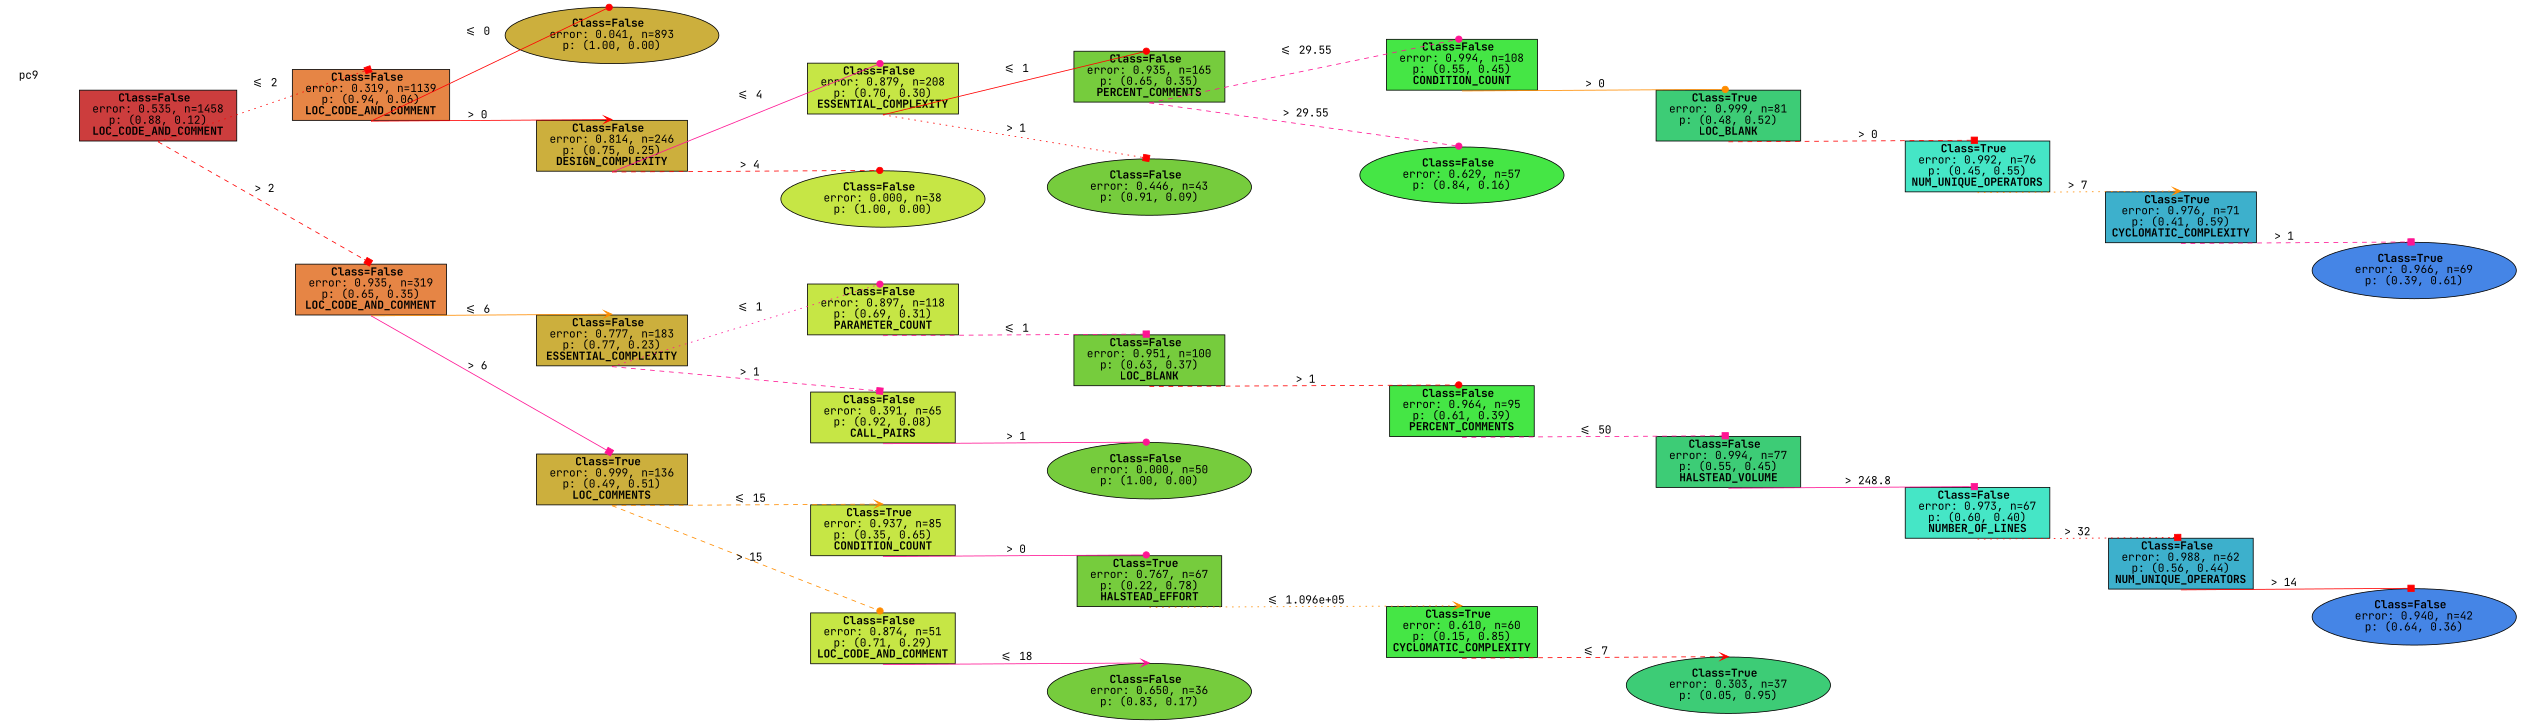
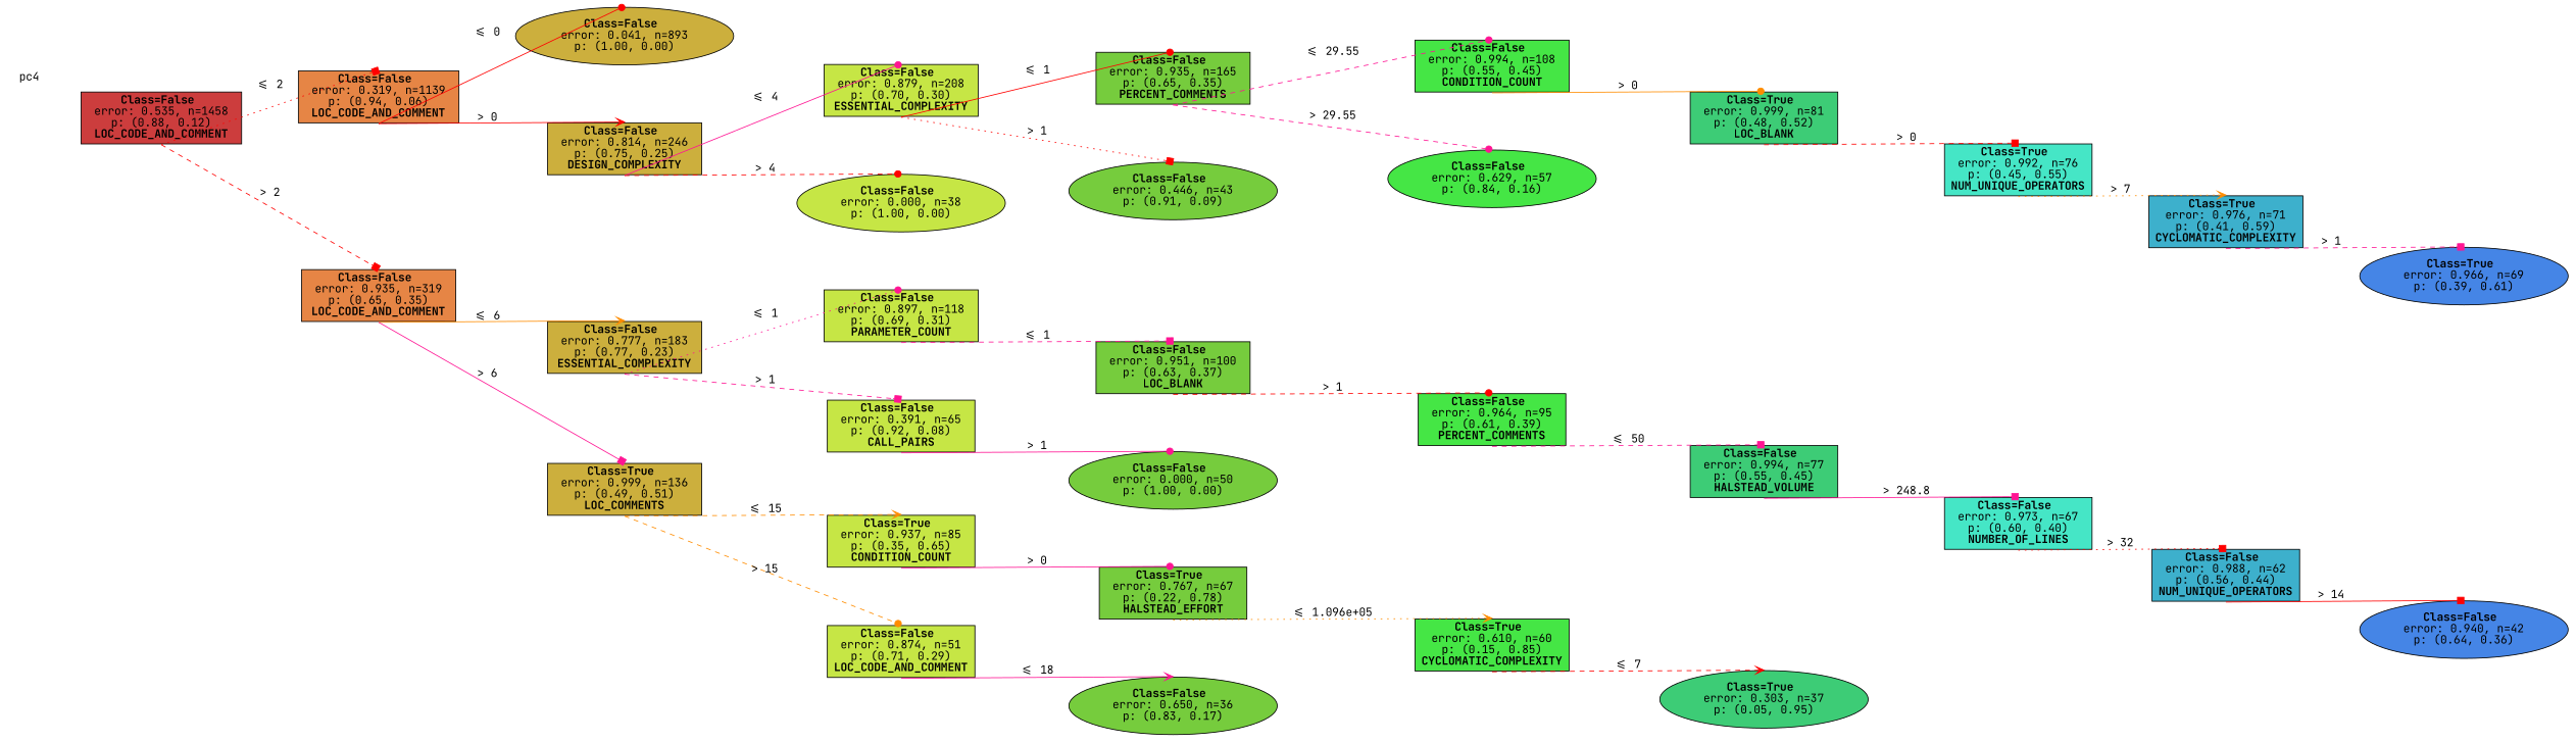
  digraph {
    nodesep=1
    ranksep=0.5
    splines=false
    rankdir=LR
    fontname="JetBrains Mono"
    node [color=black fillcolor="0.200 0.7 0.900" fontname="JetBrains Mono" shape=rect style=filled]
    edge [fontname="JetBrains Mono" headport=n style=dashed tailport=s color=deeppink arrowhead=box]
-   n1 [fillcolor=white label=pc9 shape=plaintext]
+   n1 [fillcolor=white label=pc4 shape=plaintext]
    n2 [fillcolor="0.000 0.7 0.800" label=<<b> Class=False </b> <br/> error: 0.535, n=1458 <br/> p: (0.88, 0.12) <br/><b>LOC_CODE_AND_COMMENT</b>>]
    n3 [fillcolor="0.067 0.7 0.900" label=<<b> Class=False </b> <br/> error: 0.319, n=1139 <br/> p: (0.94, 0.06) <br/><b>LOC_CODE_AND_COMMENT</b>>]
    n4 [fillcolor="0.067 0.7 0.900" label=<<b> Class=False </b> <br/> error: 0.935, n=319 <br/> p: (0.65, 0.35) <br/><b>LOC_CODE_AND_COMMENT</b>>]
    n5 [fillcolor="0.133 0.7 0.800" label=<<b> Class=False </b> <br/> error: 0.041, n=893 <br/> p: (1.00, 0.00) > shape=oval]
    n6 [fillcolor="0.133 0.7 0.800" label=<<b> Class=False </b> <br/> error: 0.814, n=246 <br/> p: (0.75, 0.25) <br/><b>DESIGN_COMPLEXITY</b>>]
    n7 [label=<<b> Class=False </b> <br/> error: 0.879, n=208 <br/> p: (0.70, 0.30) <br/><b>ESSENTIAL_COMPLEXITY</b>>]
    n8 [label=<<b> Class=False </b> <br/> error: 0.000, n=38 <br/> p: (1.00, 0.00) > shape=oval]
    n9 [fillcolor="0.267 0.7 0.800" label=<<b> Class=False </b> <br/> error: 0.935, n=165 <br/> p: (0.65, 0.35) <br/><b>PERCENT_COMMENTS</b>>]
    n10 [fillcolor="0.267 0.7 0.800" label=<<b> Class=False </b> <br/> error: 0.446, n=43 <br/> p: (0.91, 0.09) > shape=oval]
    n11 [fillcolor="0.333 0.7 0.900" label=<<b> Class=False </b> <br/> error: 0.994, n=108 <br/> p: (0.55, 0.45) <br/><b>CONDITION_COUNT</b>>]
    n12 [fillcolor="0.333 0.7 0.900" label=<<b> Class=False </b> <br/> error: 0.629, n=57 <br/> p: (0.84, 0.16) > shape=oval]
    n13 [fillcolor="0.400 0.7 0.800" label=<<b> Class=True </b> <br/> error: 0.999, n=81 <br/> p: (0.48, 0.52) <br/><b>LOC_BLANK</b>>]
    n14 [fillcolor="0.467 0.7 0.900" label=<<b> Class=True </b> <br/> error: 0.992, n=76 <br/> p: (0.45, 0.55) <br/><b>NUM_UNIQUE_OPERATORS</b>>]
    n15 [fillcolor="0.533 0.7 0.800" label=<<b> Class=True </b> <br/> error: 0.976, n=71 <br/> p: (0.41, 0.59) <br/><b>CYCLOMATIC_COMPLEXITY</b>>]
    n16 [fillcolor="0.600 0.7 0.900" label=<<b> Class=True </b> <br/> error: 0.966, n=69 <br/> p: (0.39, 0.61) > shape=oval]
    n17 [fillcolor="0.133 0.7 0.800" label=<<b> Class=False </b> <br/> error: 0.777, n=183 <br/> p: (0.77, 0.23) <br/><b>ESSENTIAL_COMPLEXITY</b>>]
    n18 [fillcolor="0.133 0.7 0.800" label=<<b> Class=True </b> <br/> error: 0.999, n=136 <br/> p: (0.49, 0.51) <br/><b>LOC_COMMENTS</b>>]
    n19 [label=<<b> Class=False </b> <br/> error: 0.897, n=118 <br/> p: (0.69, 0.31) <br/><b>PARAMETER_COUNT</b>>]
    n20 [label=<<b> Class=False </b> <br/> error: 0.391, n=65 <br/> p: (0.92, 0.08) <br/><b>CALL_PAIRS</b>>]
    n21 [fillcolor="0.267 0.7 0.800" label=<<b> Class=False </b> <br/> error: 0.951, n=100 <br/> p: (0.63, 0.37) <br/><b>LOC_BLANK</b>>]
    n22 [fillcolor="0.333 0.7 0.900" label=<<b> Class=False </b> <br/> error: 0.964, n=95 <br/> p: (0.61, 0.39) <br/><b>PERCENT_COMMENTS</b>>]
    n23 [fillcolor="0.400 0.7 0.800" label=<<b> Class=False </b> <br/> error: 0.994, n=77 <br/> p: (0.55, 0.45) <br/><b>HALSTEAD_VOLUME</b>>]
    n24 [fillcolor="0.467 0.7 0.900" label=<<b> Class=False </b> <br/> error: 0.973, n=67 <br/> p: (0.60, 0.40) <br/><b>NUMBER_OF_LINES</b>>]
    n25 [fillcolor="0.533 0.7 0.800" label=<<b> Class=False </b> <br/> error: 0.988, n=62 <br/> p: (0.56, 0.44) <br/><b>NUM_UNIQUE_OPERATORS</b>>]
    n26 [fillcolor="0.600 0.7 0.900" label=<<b> Class=False </b> <br/> error: 0.940, n=42 <br/> p: (0.64, 0.36) > shape=oval]
    n27 [fillcolor="0.267 0.7 0.800" label=<<b> Class=False </b> <br/> error: 0.000, n=50 <br/> p: (1.00, 0.00) > shape=oval]
    n28 [label=<<b> Class=True </b> <br/> error: 0.937, n=85 <br/> p: (0.35, 0.65) <br/><b>CONDITION_COUNT</b>>]
    n29 [label=<<b> Class=False </b> <br/> error: 0.874, n=51 <br/> p: (0.71, 0.29) <br/><b>LOC_CODE_AND_COMMENT</b>>]
    n30 [fillcolor="0.267 0.7 0.800" label=<<b> Class=True </b> <br/> error: 0.767, n=67 <br/> p: (0.22, 0.78) <br/><b>HALSTEAD_EFFORT</b>>]
    n31 [fillcolor="0.333 0.7 0.900" label=<<b> Class=True </b> <br/> error: 0.610, n=60 <br/> p: (0.15, 0.85) <br/><b>CYCLOMATIC_COMPLEXITY</b>>]
    n32 [fillcolor="0.400 0.7 0.800" label=<<b> Class=True </b> <br/> error: 0.303, n=37 <br/> p: (0.05, 0.95) > shape=oval]
    n33 [fillcolor="0.267 0.7 0.800" label=<<b> Class=False </b> <br/> error: 0.650, n=36 <br/> p: (0.83, 0.17) > shape=oval]
    n1 -> n2 [style=invis color="" arrowhead=""]
    n2 -> n3 [label="<= 2" color=red style=dotted]
    n2 -> n4 [label="> 2" color=red]
    n3 -> n5 [label="<= 0" color=red style=solid arrowhead=dot]
    n3 -> n6 [label="> 0" color=red style=solid arrowhead=vee]
    n4 -> n17 [label="<= 6" color=darkorange style=solid arrowhead=vee]
    n4 -> n18 [label="> 6" style=solid]
    n6 -> n7 [label="<= 4" style=solid arrowhead=dot]
    n6 -> n8 [label="> 4" color=red arrowhead=dot]
    n7 -> n9 [label="<= 1" color=red style=solid arrowhead=dot]
    n7 -> n10 [label="> 1" color=red style=dotted]
    n9 -> n11 [label="<= 29.55" arrowhead=dot]
    n9 -> n12 [label="> 29.55" arrowhead=dot]
    n11 -> n13 [label="> 0" color=darkorange style=solid arrowhead=dot]
    n13 -> n14 [label="> 0" color=red]
    n14 -> n15 [label="> 7" color=darkorange style=dotted arrowhead=vee]
    n15 -> n16 [label="> 1"]
    n17 -> n19 [label="<= 1" style=dotted arrowhead=dot]
    n17 -> n20 [label="> 1"]
    n18 -> n28 [label="<= 15" color=darkorange arrowhead=vee]
    n18 -> n29 [label="> 15" color=darkorange arrowhead=dot]
    n19 -> n21 [label="<= 1"]
    n20 -> n27 [label="> 1" style=solid arrowhead=dot]
    n21 -> n22 [label="> 1" color=red arrowhead=dot]
    n22 -> n23 [label="<= 50"]
    n23 -> n24 [label="> 248.8" style=solid]
    n24 -> n25 [label="> 32" color=red style=dotted]
    n25 -> n26 [label="> 14" color=red style=solid]
    n28 -> n30 [label="> 0" style=solid arrowhead=dot]
    n29 -> n33 [label="<= 18" style=solid arrowhead=vee]
    n30 -> n31 [label="<= 1.096e+05" color=darkorange style=dotted arrowhead=vee]
    n31 -> n32 [label="<= 7" color=red arrowhead=vee]
  }
